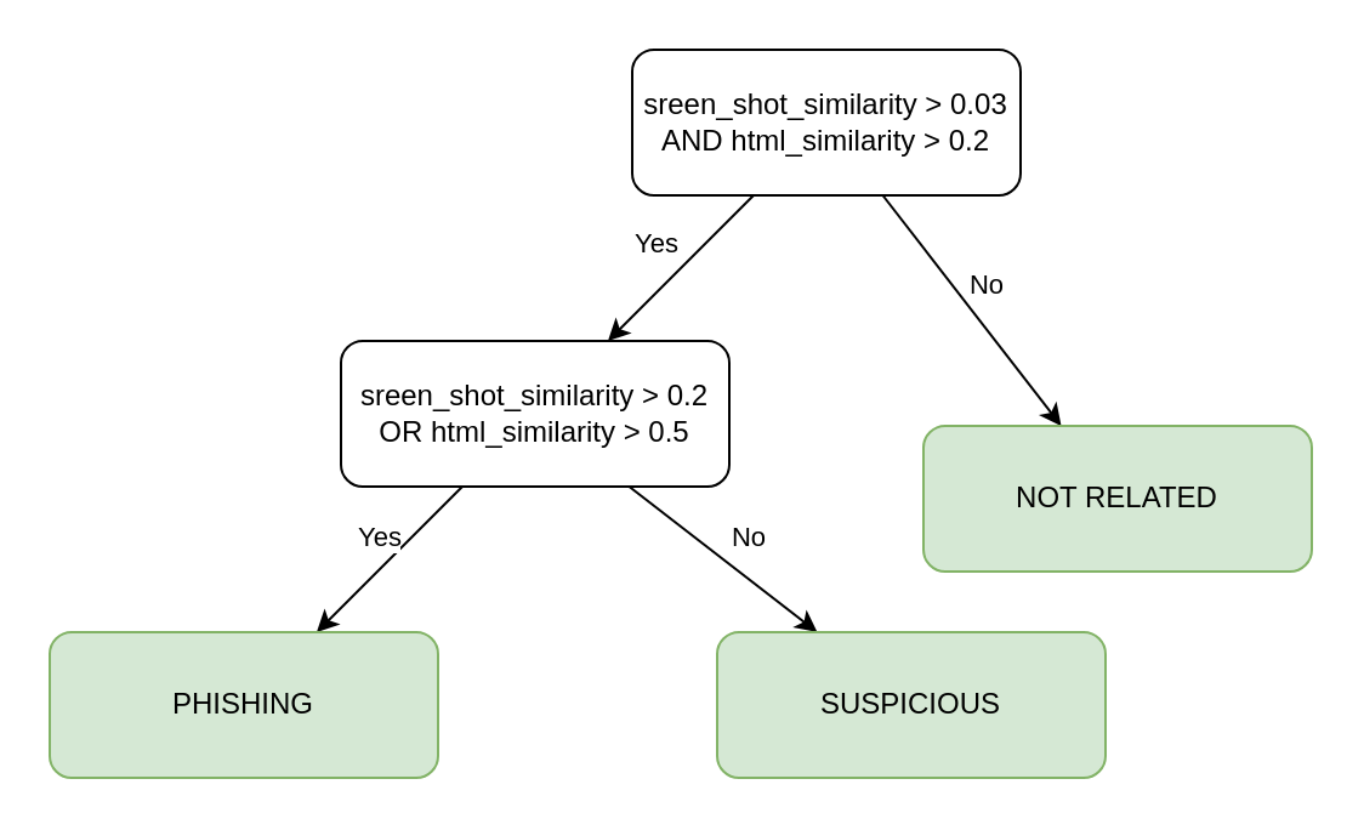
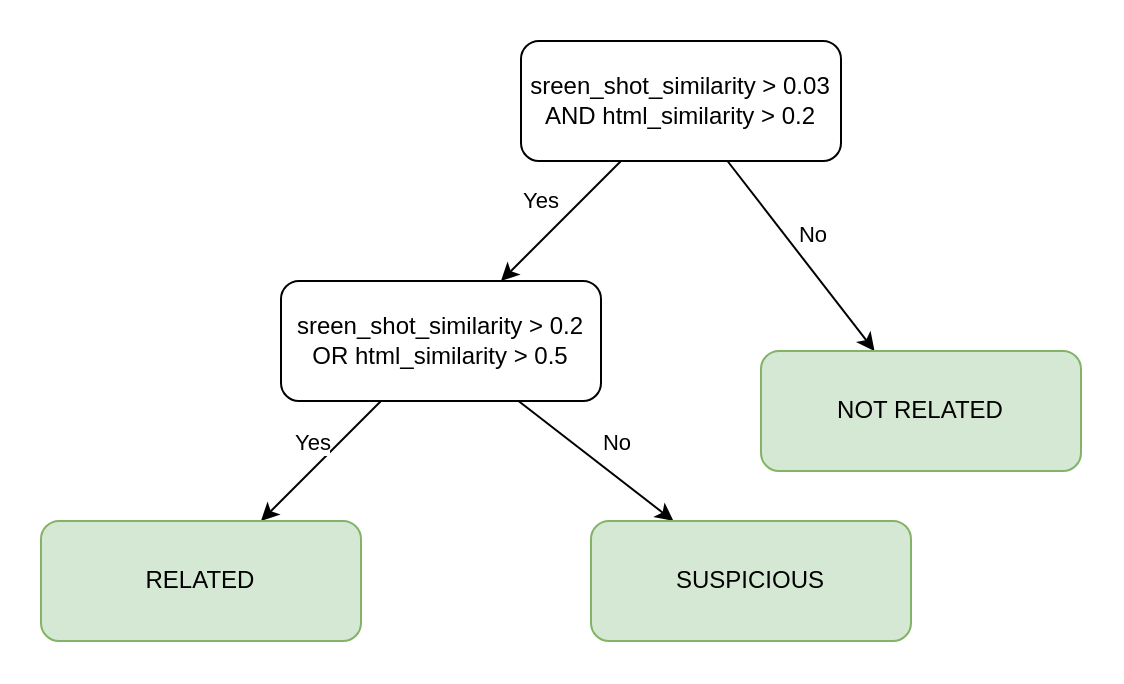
  <mxCell id="0" />
  <mxCell id="1" parent="0" />
  <mxCell id="2" style="rounded=0;orthogonalLoop=1;jettySize=auto;html=1;" parent="1" source="6" target="11" edge="1"><mxGeometry relative="1" as="geometry" /></mxCell>
  <mxCell id="3" value="Yes" style="edgeLabel;html=1;align=center;verticalAlign=middle;resizable=0;points=[];" parent="2" vertex="1" connectable="0"><mxGeometry x="0.017" y="2" relative="1" as="geometry"><mxPoint x="-11.01" y="-11.82" as="offset" /></mxGeometry></mxCell>
  <mxCell id="4" style="edgeStyle=none;rounded=0;orthogonalLoop=1;jettySize=auto;html=1;" parent="1" source="6" target="12" edge="1"><mxGeometry relative="1" as="geometry" /></mxCell>
  <mxCell id="5" value="No" style="edgeLabel;html=1;align=center;verticalAlign=middle;resizable=0;points=[];" parent="4" vertex="1" connectable="0"><mxGeometry x="-0.05" y="2" relative="1" as="geometry"><mxPoint x="5.3" y="-6.87" as="offset" /></mxGeometry></mxCell>
  <mxCell id="6" value="sreen_shot_similarity &amp;gt; 0.03 AND html_similarity &amp;gt; 0.2" style="rounded=1;whiteSpace=wrap;html=1;" parent="1" vertex="1"><mxGeometry x="260" y="20" width="160" height="60" as="geometry" /></mxCell>
  <mxCell id="7" style="edgeStyle=none;rounded=0;orthogonalLoop=1;jettySize=auto;html=1;" parent="1" source="11" target="13" edge="1"><mxGeometry relative="1" as="geometry" /></mxCell>
  <mxCell id="8" value="Yes" style="edgeLabel;html=1;align=center;verticalAlign=middle;resizable=0;points=[];" parent="7" vertex="1" connectable="0"><mxGeometry x="0.067" y="-4" relative="1" as="geometry"><mxPoint y="-8.99" as="offset" /></mxGeometry></mxCell>
  <mxCell id="9" style="edgeStyle=none;rounded=0;orthogonalLoop=1;jettySize=auto;html=1;" parent="1" source="11" target="14" edge="1"><mxGeometry relative="1" as="geometry" /></mxCell>
  <mxCell id="10" value="No" style="edgeLabel;html=1;align=center;verticalAlign=middle;resizable=0;points=[];" parent="9" vertex="1" connectable="0"><mxGeometry x="0.017" y="-1" relative="1" as="geometry"><mxPoint x="10.3" y="-11.11" as="offset" /></mxGeometry></mxCell>
  <mxCell id="11" value="sreen_shot_similarity &amp;gt; 0.2 OR html_similarity &amp;gt; 0.5" style="rounded=1;whiteSpace=wrap;html=1;" parent="1" vertex="1"><mxGeometry x="140" y="140" width="160" height="60" as="geometry" /></mxCell>
  <mxCell id="12" value="NOT RELATED" style="rounded=1;whiteSpace=wrap;html=1;fillColor=#d5e8d4;strokeColor=#82b366;" parent="1" vertex="1"><mxGeometry x="380" y="175" width="160" height="60" as="geometry" /></mxCell>
- <mxCell id="13" value="PHISHING" style="rounded=1;whiteSpace=wrap;html=1;fillColor=#d5e8d4;strokeColor=#82b366;" parent="1" vertex="1"><mxGeometry x="20" y="260" width="160" height="60" as="geometry" /></mxCell>
+ <mxCell id="13" value="RELATED" style="rounded=1;whiteSpace=wrap;html=1;fillColor=#d5e8d4;strokeColor=#82b366;" parent="1" vertex="1"><mxGeometry x="20" y="260" width="160" height="60" as="geometry" /></mxCell>
  <mxCell id="14" value="SUSPICIOUS" style="rounded=1;whiteSpace=wrap;html=1;fillColor=#d5e8d4;strokeColor=#82b366;" parent="1" vertex="1"><mxGeometry x="295" y="260" width="160" height="60" as="geometry" /></mxCell>
